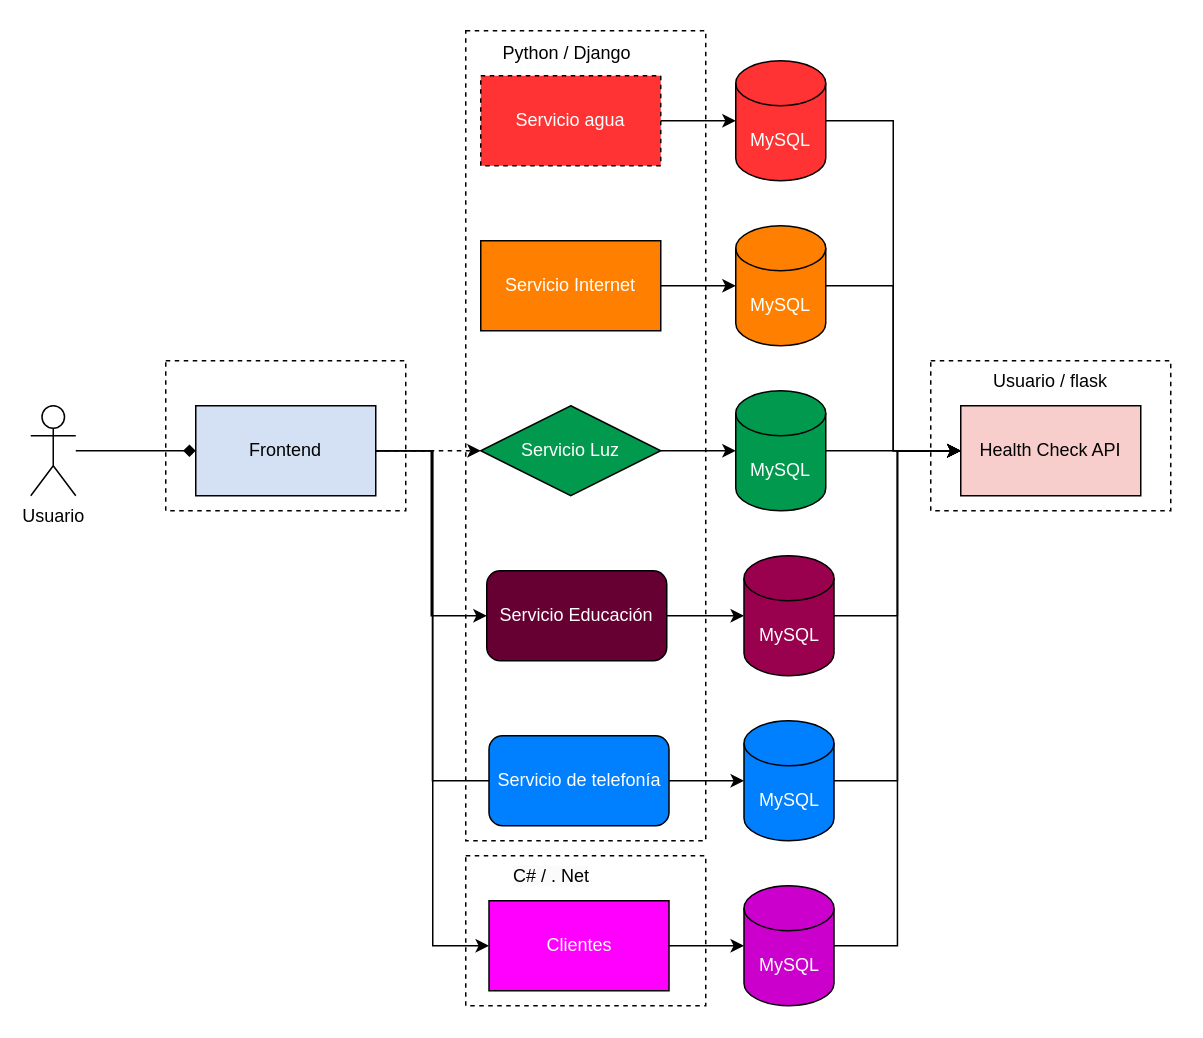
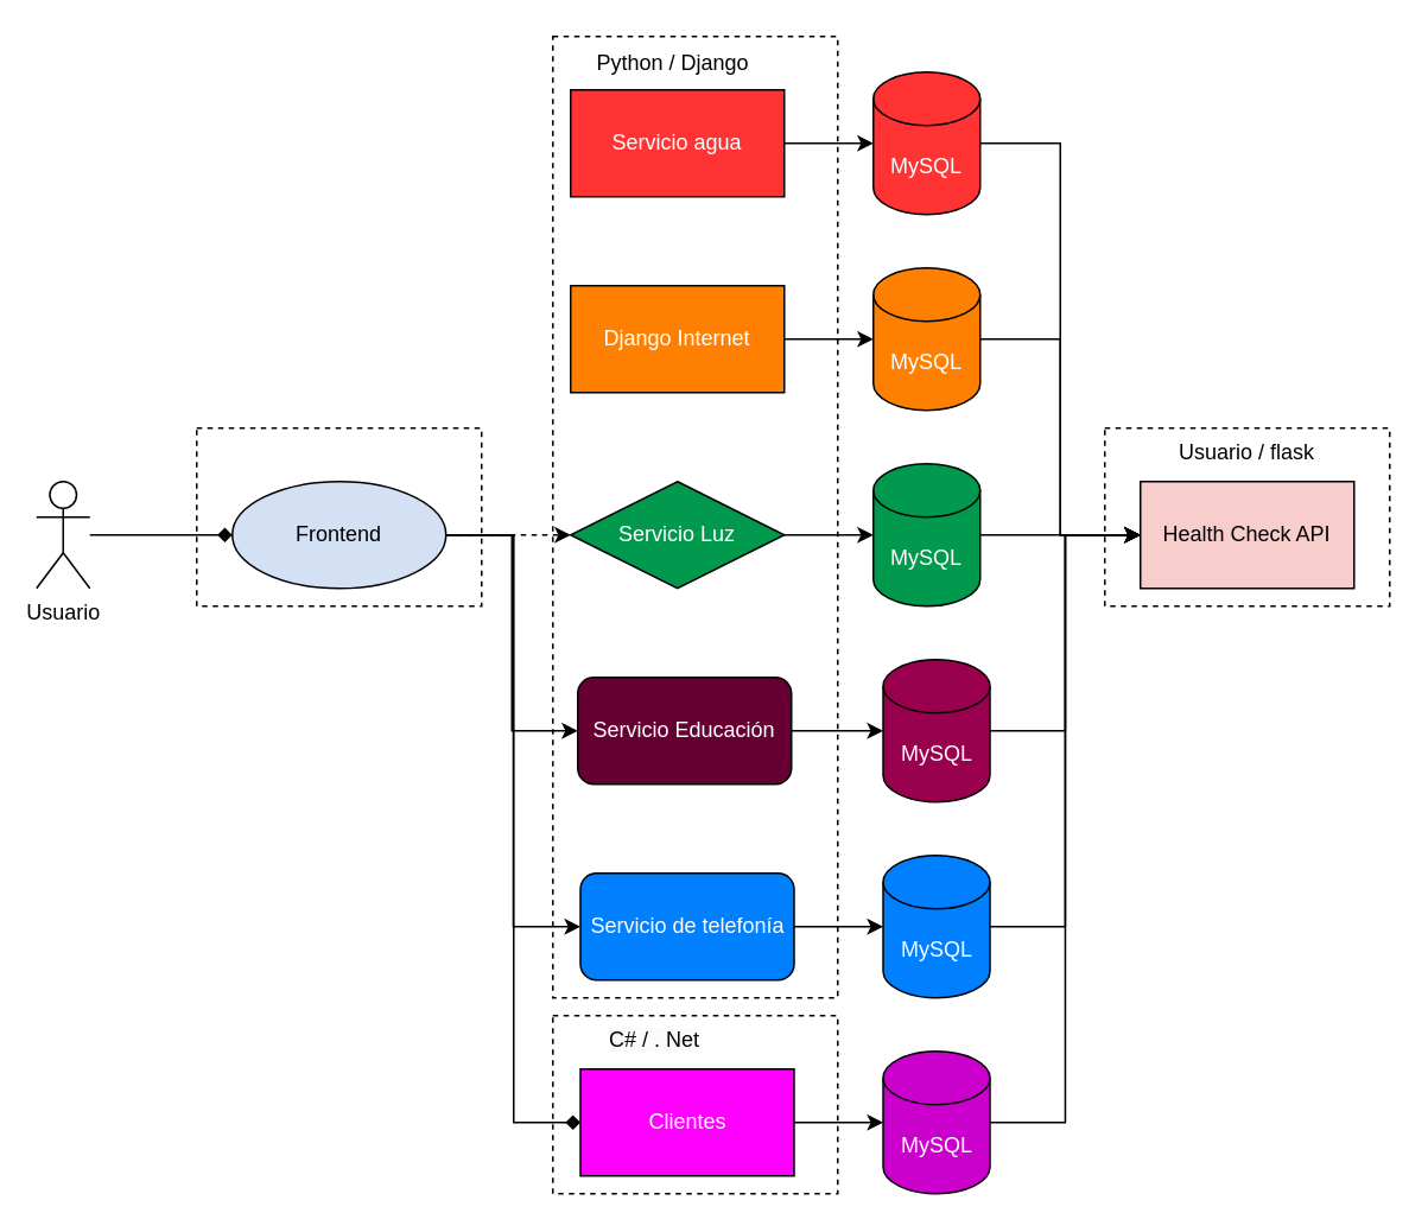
  <mxCell id="0" />
  <mxCell id="1" parent="0" />
  <mxCell id="2" value="" style="rounded=0;whiteSpace=wrap;html=1;dashed=1;" vertex="1" parent="1"><mxGeometry x="620" y="240" width="160" height="100" as="geometry" /></mxCell>
  <mxCell id="3" value="" style="rounded=0;whiteSpace=wrap;html=1;dashed=1;" parent="1" vertex="1"><mxGeometry x="110" y="240" width="160" height="100" as="geometry" /></mxCell>
  <mxCell id="4" value="" style="rounded=0;whiteSpace=wrap;html=1;dashed=1;" parent="1" vertex="1"><mxGeometry x="310" y="570" width="160" height="100" as="geometry" /></mxCell>
  <mxCell id="5" value="" style="rounded=0;whiteSpace=wrap;html=1;dashed=1;" parent="1" vertex="1"><mxGeometry x="310" y="20" width="160" height="540" as="geometry" /></mxCell>
  <mxCell id="6" value="Health Check API" style="rounded=0;whiteSpace=wrap;html=1;fillColor=#f8cecc;" parent="1" vertex="1"><mxGeometry x="640" y="270" width="120" height="60" as="geometry" /></mxCell>
  <mxCell id="7" style="edgeStyle=orthogonalEdgeStyle;rounded=0;orthogonalLoop=1;jettySize=auto;html=1;entryX=0;entryY=0.5;entryDx=0;entryDy=0;" parent="1" source="8" target="6" edge="1"><mxGeometry relative="1" as="geometry" /></mxCell>
  <mxCell id="8" value="&lt;font color=&quot;#ffffff&quot;&gt;MySQL&lt;/font&gt;" style="shape=cylinder3;whiteSpace=wrap;html=1;boundedLbl=1;backgroundOutline=1;size=15;fillColor=#FF3333;" parent="1" vertex="1"><mxGeometry x="490" y="40" width="60" height="80" as="geometry" /></mxCell>
  <mxCell id="9" style="edgeStyle=orthogonalEdgeStyle;rounded=0;orthogonalLoop=1;jettySize=auto;html=1;entryX=0;entryY=0.5;entryDx=0;entryDy=0;" parent="1" source="10" target="6" edge="1"><mxGeometry relative="1" as="geometry" /></mxCell>
  <mxCell id="10" value="&lt;font color=&quot;#ffffff&quot;&gt;MySQL&lt;/font&gt;" style="shape=cylinder3;whiteSpace=wrap;html=1;boundedLbl=1;backgroundOutline=1;size=15;fillColor=#FF8000;" parent="1" vertex="1"><mxGeometry x="490" y="150" width="60" height="80" as="geometry" /></mxCell>
  <mxCell id="11" style="edgeStyle=orthogonalEdgeStyle;rounded=0;orthogonalLoop=1;jettySize=auto;html=1;entryX=0;entryY=0.5;entryDx=0;entryDy=0;" parent="1" source="12" target="6" edge="1"><mxGeometry relative="1" as="geometry" /></mxCell>
  <mxCell id="12" value="&lt;font color=&quot;#ffffff&quot;&gt;MySQL&lt;/font&gt;" style="shape=cylinder3;whiteSpace=wrap;html=1;boundedLbl=1;backgroundOutline=1;size=15;fillColor=#00994D;" parent="1" vertex="1"><mxGeometry x="490" y="260" width="60" height="80" as="geometry" /></mxCell>
  <mxCell id="13" style="edgeStyle=orthogonalEdgeStyle;rounded=0;orthogonalLoop=1;jettySize=auto;html=1;entryX=0;entryY=0.5;entryDx=0;entryDy=0;" parent="1" source="14" target="6" edge="1"><mxGeometry relative="1" as="geometry" /></mxCell>
  <mxCell id="14" value="&lt;font color=&quot;#ffffff&quot;&gt;MySQL&lt;/font&gt;" style="shape=cylinder3;whiteSpace=wrap;html=1;boundedLbl=1;backgroundOutline=1;size=15;fillColor=#99004D;" parent="1" vertex="1"><mxGeometry x="495.5" y="370" width="60" height="80" as="geometry" /></mxCell>
  <mxCell id="15" style="edgeStyle=orthogonalEdgeStyle;rounded=0;orthogonalLoop=1;jettySize=auto;html=1;entryX=0;entryY=0.5;entryDx=0;entryDy=0;" parent="1" source="16" target="6" edge="1"><mxGeometry relative="1" as="geometry" /></mxCell>
  <mxCell id="16" value="&lt;font color=&quot;#ffffff&quot;&gt;MySQL&lt;/font&gt;" style="shape=cylinder3;whiteSpace=wrap;html=1;boundedLbl=1;backgroundOutline=1;size=15;fillColor=#007FFF;" parent="1" vertex="1"><mxGeometry x="495.5" y="480" width="60" height="80" as="geometry" /></mxCell>
  <mxCell id="17" style="edgeStyle=orthogonalEdgeStyle;rounded=0;orthogonalLoop=1;jettySize=auto;html=1;entryX=0;entryY=0.5;entryDx=0;entryDy=0;" parent="1" source="18" target="6" edge="1"><mxGeometry relative="1" as="geometry" /></mxCell>
  <mxCell id="18" value="&lt;font color=&quot;#ffffff&quot;&gt;MySQL&lt;/font&gt;" style="shape=cylinder3;whiteSpace=wrap;html=1;boundedLbl=1;backgroundOutline=1;size=15;fillColor=#CC00CC;" parent="1" vertex="1"><mxGeometry x="495.5" y="590" width="60" height="80" as="geometry" /></mxCell>
  <mxCell id="19" style="edgeStyle=orthogonalEdgeStyle;rounded=0;orthogonalLoop=1;jettySize=auto;html=1;" parent="1" source="20" target="8" edge="1"><mxGeometry relative="1" as="geometry" /></mxCell>
- <mxCell id="20" value="&lt;font color=&quot;#ffffff&quot;&gt;Servicio agua&lt;/font&gt;" style="rounded=0;whiteSpace=wrap;html=1;fillColor=#FF3333;dashed=1;" parent="1" vertex="1"><mxGeometry x="320" y="50" width="120" height="60" as="geometry" /></mxCell>
+ <mxCell id="20" value="&lt;font color=&quot;#ffffff&quot;&gt;Servicio agua&lt;/font&gt;" style="rounded=0;whiteSpace=wrap;html=1;fillColor=#FF3333;" parent="1" vertex="1"><mxGeometry x="320" y="50" width="120" height="60" as="geometry" /></mxCell>
  <mxCell id="21" style="edgeStyle=orthogonalEdgeStyle;rounded=0;orthogonalLoop=1;jettySize=auto;html=1;" parent="1" source="22" target="10" edge="1"><mxGeometry relative="1" as="geometry" /></mxCell>
- <mxCell id="22" value="&lt;font color=&quot;#ffffff&quot;&gt;Servicio Internet&lt;/font&gt;" style="rounded=0;whiteSpace=wrap;html=1;fillColor=#FF8000;" parent="1" vertex="1"><mxGeometry x="320" y="160" width="120" height="60" as="geometry" /></mxCell>
+ <mxCell id="22" value="&lt;font color=&quot;#ffffff&quot;&gt;Django Internet&lt;/font&gt;" style="rounded=0;whiteSpace=wrap;html=1;fillColor=#FF8000;" parent="1" vertex="1"><mxGeometry x="320" y="160" width="120" height="60" as="geometry" /></mxCell>
  <mxCell id="23" style="edgeStyle=orthogonalEdgeStyle;rounded=0;orthogonalLoop=1;jettySize=auto;html=1;" parent="1" source="24" target="12" edge="1"><mxGeometry relative="1" as="geometry" /></mxCell>
  <mxCell id="24" value="&lt;font color=&quot;#ffffff&quot;&gt;Servicio Luz&lt;/font&gt;" style="rhombus;whiteSpace=wrap;html=1;fillColor=#00994D;" parent="1" vertex="1"><mxGeometry x="320" y="270" width="120" height="60" as="geometry" /></mxCell>
  <mxCell id="25" style="edgeStyle=orthogonalEdgeStyle;rounded=0;orthogonalLoop=1;jettySize=auto;html=1;" parent="1" source="26" target="14" edge="1"><mxGeometry relative="1" as="geometry" /></mxCell>
  <mxCell id="26" value="&lt;font color=&quot;#ffffff&quot;&gt;Servicio Educación&lt;/font&gt;" style="whiteSpace=wrap;html=1;fillColor=#660033;rounded=1;" parent="1" vertex="1"><mxGeometry x="324" y="380" width="120" height="60" as="geometry" /></mxCell>
  <mxCell id="27" style="edgeStyle=orthogonalEdgeStyle;rounded=0;orthogonalLoop=1;jettySize=auto;html=1;entryX=0;entryY=0.5;entryDx=0;entryDy=0;entryPerimeter=0;" parent="1" source="28" target="16" edge="1"><mxGeometry relative="1" as="geometry" /></mxCell>
  <mxCell id="28" value="&lt;font color=&quot;#ffffff&quot;&gt;Servicio de telefonía&lt;/font&gt;" style="whiteSpace=wrap;html=1;fillColor=#007FFF;rounded=1;" parent="1" vertex="1"><mxGeometry x="325.5" y="490" width="120" height="60" as="geometry" /></mxCell>
  <mxCell id="29" style="edgeStyle=orthogonalEdgeStyle;rounded=0;orthogonalLoop=1;jettySize=auto;html=1;" parent="1" source="30" target="18" edge="1"><mxGeometry relative="1" as="geometry"><Array as="points"><mxPoint x="460" y="630" /><mxPoint x="460" y="630" /></Array></mxGeometry></mxCell>
  <mxCell id="30" value="&lt;font color=&quot;#ffffff&quot;&gt;Clientes&lt;/font&gt;" style="rounded=0;whiteSpace=wrap;html=1;fillColor=#FF00FF;" parent="1" vertex="1"><mxGeometry x="325.5" y="600" width="120" height="60" as="geometry" /></mxCell>
  <mxCell id="31" style="edgeStyle=orthogonalEdgeStyle;rounded=0;orthogonalLoop=1;jettySize=auto;html=1;dashed=1;" parent="1" source="35" target="24" edge="1"><mxGeometry relative="1" as="geometry" /></mxCell>
  <mxCell id="32" style="edgeStyle=orthogonalEdgeStyle;rounded=0;orthogonalLoop=1;jettySize=auto;html=1;entryX=0;entryY=0.5;entryDx=0;entryDy=0;" parent="1" source="35" target="26" edge="1"><mxGeometry relative="1" as="geometry" /></mxCell>
- <mxCell id="33" style="edgeStyle=orthogonalEdgeStyle;rounded=0;orthogonalLoop=1;jettySize=auto;html=1;entryX=0;entryY=0.5;entryDx=0;entryDy=0;endArrow=none;" parent="1" source="35" target="28" edge="1"><mxGeometry relative="1" as="geometry" /></mxCell>
- <mxCell id="34" style="edgeStyle=orthogonalEdgeStyle;rounded=0;orthogonalLoop=1;jettySize=auto;html=1;entryX=0;entryY=0.5;entryDx=0;entryDy=0;" parent="1" source="35" target="30" edge="1"><mxGeometry relative="1" as="geometry"><Array as="points"><mxPoint x="288" y="300" /><mxPoint x="288" y="630" /></Array></mxGeometry></mxCell>
- <mxCell id="35" value="Frontend" style="rounded=0;whiteSpace=wrap;html=1;fillColor=#D4E1F5;" parent="1" vertex="1"><mxGeometry x="130" y="270" width="120" height="60" as="geometry" /></mxCell>
+ <mxCell id="33" style="edgeStyle=orthogonalEdgeStyle;rounded=0;orthogonalLoop=1;jettySize=auto;html=1;entryX=0;entryY=0.5;entryDx=0;entryDy=0;" parent="1" source="35" target="28" edge="1"><mxGeometry relative="1" as="geometry" /></mxCell>
+ <mxCell id="34" style="edgeStyle=orthogonalEdgeStyle;rounded=0;orthogonalLoop=1;jettySize=auto;html=1;entryX=0;entryY=0.5;entryDx=0;entryDy=0;endArrow=diamond;" parent="1" source="35" target="30" edge="1"><mxGeometry relative="1" as="geometry"><Array as="points"><mxPoint x="288" y="300" /><mxPoint x="288" y="630" /></Array></mxGeometry></mxCell>
+ <mxCell id="35" value="Frontend" style="ellipse;whiteSpace=wrap;html=1;fillColor=#D4E1F5;" parent="1" vertex="1"><mxGeometry x="130" y="270" width="120" height="60" as="geometry" /></mxCell>
  <mxCell id="36" style="rounded=0;orthogonalLoop=1;jettySize=auto;html=1;entryX=0;entryY=0.5;entryDx=0;entryDy=0;endArrow=diamond;" parent="1" source="37" target="35" edge="1"><mxGeometry relative="1" as="geometry"><mxPoint x="40.7" y="245" as="sourcePoint" /></mxGeometry></mxCell>
  <mxCell id="37" value="Usuario" style="shape=umlActor;verticalLabelPosition=bottom;verticalAlign=top;html=1;outlineConnect=0;" parent="1" vertex="1"><mxGeometry x="20" y="270" width="30" height="60" as="geometry" /></mxCell>
  <mxCell id="38" value="Python / Django" style="text;strokeColor=none;fillColor=none;align=left;verticalAlign=middle;spacingLeft=4;spacingRight=4;overflow=hidden;points=[[0,0.5],[1,0.5]];portConstraint=eastwest;rotatable=0;whiteSpace=wrap;html=1;" parent="1" vertex="1"><mxGeometry x="329" y="20" width="110" height="30" as="geometry" /></mxCell>
  <mxCell id="39" value="&lt;span style=&quot;color: rgb(0, 0, 0); font-family: Helvetica; font-size: 12px; font-style: normal; font-variant-ligatures: normal; font-variant-caps: normal; font-weight: 400; letter-spacing: normal; orphans: 2; text-align: left; text-indent: 0px; text-transform: none; widows: 2; word-spacing: 0px; -webkit-text-stroke-width: 0px; background-color: rgb(251, 251, 251); text-decoration-thickness: initial; text-decoration-style: initial; text-decoration-color: initial; float: none; display: inline !important;&quot;&gt;C# / . Net&lt;/span&gt;" style="text;whiteSpace=wrap;html=1;" parent="1" vertex="1"><mxGeometry x="340" y="570" width="120" height="40" as="geometry" /></mxCell>
  <mxCell id="40" value="Usuario / flask" style="text;whiteSpace=wrap;" vertex="1" parent="1"><mxGeometry x="660" y="240" width="110" height="40" as="geometry" /></mxCell>
